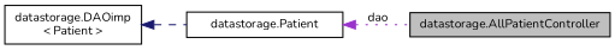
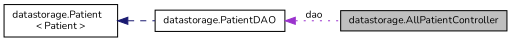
  digraph {
    fontname=Nunito
    rankdir=LR
    node [color=black fillcolor=white fontname=Nunito fontsize=10 shape=record style=filled]
    edge [dir=back fontname=Nunito fontsize=10 labelfontname=Helvetica labelfontsize=10]
    n1 [fillcolor=grey75 fontcolor=black height=0.2 label="datastorage.AllPatientController" width=0.4]
-   n2 [height=0.2 label="datastorage.Patient" width=0.4]
-   n3 [height=0.2 label="datastorage.DAOimp\l\< Patient \>" width=0.4]
+   n2 [height=0.2 label="datastorage.PatientDAO" width=0.4]
+   n3 [height=0.2 label="datastorage.Patient\l\< Patient \>" width=0.4]
    n2 -> n1 [color=darkorchid3 label=" dao" style=dotted]
    n3 -> n2 [color=midnightblue style=dashed]
  }
